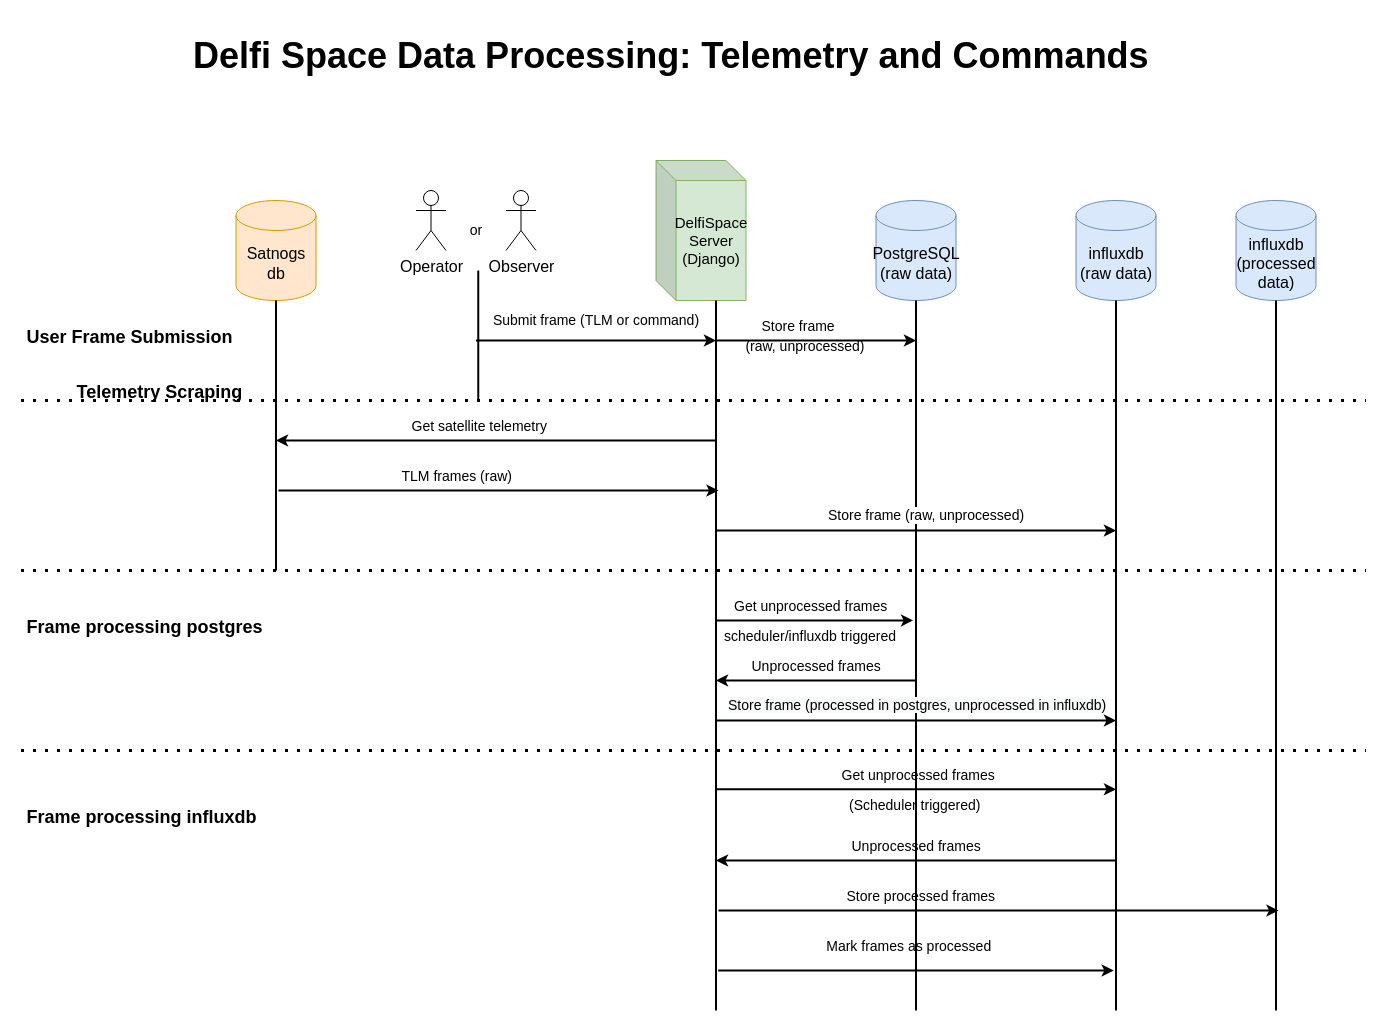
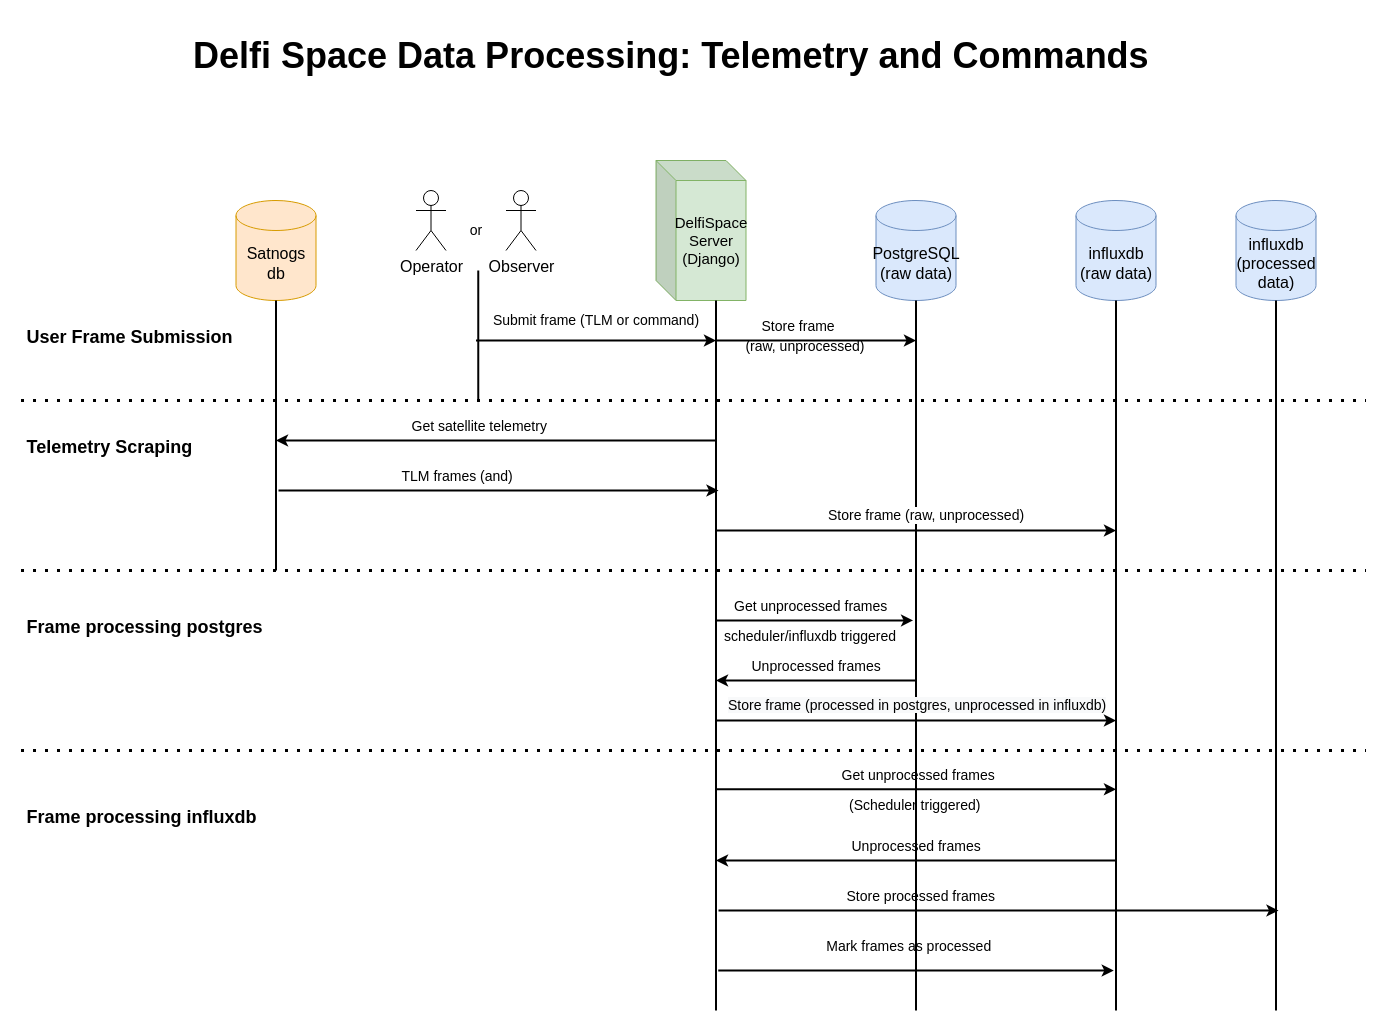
  <mxCell id="0" />
  <mxCell id="1" parent="0" />
  <mxCell id="2" value="&lt;font style=&quot;font-size: 16px;&quot;&gt;PostgreSQL&lt;br&gt;(raw data)&lt;/font&gt;" style="shape=cylinder3;whiteSpace=wrap;html=1;boundedLbl=1;backgroundOutline=1;size=15;fillColor=#dae8fc;strokeColor=#6c8ebf;" vertex="1" parent="1"><mxGeometry x="875.5" y="200" width="80" height="100" as="geometry" /></mxCell>
  <mxCell id="3" value="&lt;font style=&quot;font-size: 16px;&quot;&gt;Operator&lt;/font&gt;" style="shape=umlActor;verticalLabelPosition=bottom;verticalAlign=top;html=1;outlineConnect=0;" vertex="1" parent="1"><mxGeometry x="415.5" y="190" width="30" height="60" as="geometry" /></mxCell>
  <mxCell id="4" value="&lt;font style=&quot;font-size: 16px;&quot;&gt;Observer&lt;/font&gt;" style="shape=umlActor;verticalLabelPosition=bottom;verticalAlign=top;html=1;outlineConnect=0;" vertex="1" parent="1"><mxGeometry x="505.5" y="190" width="30" height="60" as="geometry" /></mxCell>
  <mxCell id="5" value="&lt;font style=&quot;font-size: 16px;&quot;&gt;Satnogs db&lt;/font&gt;" style="shape=cylinder3;whiteSpace=wrap;html=1;boundedLbl=1;backgroundOutline=1;size=15;fillColor=#ffe6cc;strokeColor=#d79b00;" vertex="1" parent="1"><mxGeometry x="235.5" y="200" width="80" height="100" as="geometry" /></mxCell>
  <mxCell id="6" value="&lt;font style=&quot;font-size: 15px;&quot;&gt;DelfiSpace Server (Django)&lt;/font&gt;" style="shape=cube;whiteSpace=wrap;html=1;boundedLbl=1;backgroundOutline=1;darkOpacity=0.05;darkOpacity2=0.1;fillColor=#d5e8d4;strokeColor=#82b366;" vertex="1" parent="1"><mxGeometry x="655.5" y="160" width="90" height="140" as="geometry" /></mxCell>
  <mxCell id="7" value="&lt;font style=&quot;font-size: 16px;&quot;&gt;influxdb&lt;br&gt;(processed data)&lt;/font&gt;" style="shape=cylinder3;whiteSpace=wrap;html=1;boundedLbl=1;backgroundOutline=1;size=15;fillColor=#dae8fc;strokeColor=#6c8ebf;" vertex="1" parent="1"><mxGeometry x="1235.5" y="200" width="80" height="100" as="geometry" /></mxCell>
  <mxCell id="8" value="" style="endArrow=none;html=1;rounded=0;strokeWidth=2;" edge="1" parent="1"><mxGeometry width="50" height="50" relative="1" as="geometry"><mxPoint x="915.5" y="1010" as="sourcePoint" /><mxPoint x="915.5" y="300" as="targetPoint" /></mxGeometry></mxCell>
  <mxCell id="9" value="&lt;font style=&quot;font-size: 14px;&quot;&gt;or&lt;/font&gt;" style="text;html=1;strokeColor=none;fillColor=none;align=center;verticalAlign=middle;whiteSpace=wrap;rounded=0;" vertex="1" parent="1"><mxGeometry x="445.5" y="215" width="60" height="30" as="geometry" /></mxCell>
  <mxCell id="10" value="" style="endArrow=none;html=1;rounded=0;strokeWidth=2;" edge="1" parent="1"><mxGeometry width="50" height="50" relative="1" as="geometry"><mxPoint x="715.5" y="1010" as="sourcePoint" /><mxPoint x="715.5" y="300" as="targetPoint" /><Array as="points"><mxPoint x="715.5" y="460" /></Array></mxGeometry></mxCell>
  <mxCell id="11" value="" style="endArrow=classic;html=1;rounded=0;strokeWidth=2;" edge="1" parent="1"><mxGeometry width="50" height="50" relative="1" as="geometry"><mxPoint x="475.5" y="340" as="sourcePoint" /><mxPoint x="715.5" y="340" as="targetPoint" /></mxGeometry></mxCell>
  <mxCell id="12" value="Submit frame (TLM or command)" style="text;html=1;strokeColor=none;fillColor=none;align=center;verticalAlign=middle;whiteSpace=wrap;rounded=0;strokeWidth=1;fontSize=14;" vertex="1" parent="1"><mxGeometry x="485.5" y="310" width="220" height="20" as="geometry" /></mxCell>
  <mxCell id="13" value="" style="endArrow=none;html=1;rounded=0;strokeWidth=2;" edge="1" parent="1"><mxGeometry width="50" height="50" relative="1" as="geometry"><mxPoint x="477.76" y="400" as="sourcePoint" /><mxPoint x="477.76" y="270" as="targetPoint" /></mxGeometry></mxCell>
  <mxCell id="14" value="" style="endArrow=classic;html=1;rounded=0;strokeWidth=2;" edge="1" parent="1"><mxGeometry width="50" height="50" relative="1" as="geometry"><mxPoint x="715.5" y="340" as="sourcePoint" /><mxPoint x="915.5" y="340" as="targetPoint" /></mxGeometry></mxCell>
  <mxCell id="15" value="Store frame" style="text;strokeColor=none;fillColor=none;align=left;verticalAlign=middle;spacingLeft=4;spacingRight=4;overflow=hidden;points=[[0,0.5],[1,0.5]];portConstraint=eastwest;rotatable=0;strokeWidth=1;fontSize=14;" vertex="1" parent="1"><mxGeometry x="755.5" y="310" width="100" height="30" as="geometry" /></mxCell>
  <mxCell id="16" value="" style="endArrow=classic;html=1;rounded=0;entryX=0.973;entryY=-0.001;entryDx=0;entryDy=0;entryPerimeter=0;strokeWidth=2;" edge="1" parent="1" target="21"><mxGeometry width="50" height="50" relative="1" as="geometry"><mxPoint x="715.5" y="620" as="sourcePoint" /><mxPoint x="923" y="620" as="targetPoint" /></mxGeometry></mxCell>
  <mxCell id="17" value="Get unprocessed frames" style="text;strokeColor=none;fillColor=none;align=left;verticalAlign=middle;spacingLeft=4;spacingRight=4;overflow=hidden;points=[[0,0.5],[1,0.5]];portConstraint=eastwest;rotatable=0;strokeWidth=1;fontSize=14;" vertex="1" parent="1"><mxGeometry x="728" y="590" width="190" height="30" as="geometry" /></mxCell>
  <mxCell id="18" value="" style="endArrow=classic;html=1;rounded=0;strokeWidth=2;" edge="1" parent="1"><mxGeometry width="50" height="50" relative="1" as="geometry"><mxPoint x="915.5" y="680" as="sourcePoint" /><mxPoint x="715.5" y="680" as="targetPoint" /></mxGeometry></mxCell>
  <mxCell id="19" value="Unprocessed frames" style="text;strokeColor=none;fillColor=none;align=left;verticalAlign=middle;spacingLeft=4;spacingRight=4;overflow=hidden;points=[[0,0.5],[1,0.5]];portConstraint=eastwest;rotatable=0;strokeWidth=1;fontSize=14;" vertex="1" parent="1"><mxGeometry x="745.5" y="650" width="140" height="30" as="geometry" /></mxCell>
  <mxCell id="20" value="&lt;font style=&quot;font-size: 16px;&quot;&gt;influxdb&lt;br&gt;(raw data)&lt;/font&gt;" style="shape=cylinder3;whiteSpace=wrap;html=1;boundedLbl=1;backgroundOutline=1;size=15;fillColor=#dae8fc;strokeColor=#6c8ebf;" vertex="1" parent="1"><mxGeometry x="1075.5" y="200" width="80" height="100" as="geometry" /></mxCell>
  <mxCell id="21" value="scheduler/influxdb triggered" style="text;strokeColor=none;fillColor=none;align=left;verticalAlign=middle;spacingLeft=4;spacingRight=4;overflow=hidden;points=[[0,0.5],[1,0.5]];portConstraint=eastwest;rotatable=0;strokeWidth=1;fontSize=14;" vertex="1" parent="1"><mxGeometry x="718" y="620" width="200" height="30" as="geometry" /></mxCell>
  <mxCell id="22" value="" style="endArrow=classic;html=1;rounded=0;strokeWidth=2;" edge="1" parent="1"><mxGeometry width="50" height="50" relative="1" as="geometry"><mxPoint x="715.5" y="720" as="sourcePoint" /><mxPoint x="1115.5" y="720" as="targetPoint" /></mxGeometry></mxCell>
  <mxCell id="23" value="&lt;span style=&quot;color: rgb(0, 0, 0); font-family: Helvetica; font-size: 14px; font-style: normal; font-variant-ligatures: normal; font-variant-caps: normal; font-weight: 400; letter-spacing: normal; orphans: 2; text-align: left; text-indent: 0px; text-transform: none; widows: 2; word-spacing: 0px; -webkit-text-stroke-width: 0px; background-color: rgb(248, 249, 250); text-decoration-thickness: initial; text-decoration-style: initial; text-decoration-color: initial; float: none; display: inline !important;&quot;&gt;Store frame (processed in postgres, unprocessed in influxdb)&lt;/span&gt;" style="text;whiteSpace=wrap;html=1;strokeWidth=1;fontSize=14;" vertex="1" parent="1"><mxGeometry x="725.5" y="690" width="395" height="40" as="geometry" /></mxCell>
  <mxCell id="24" value="" style="endArrow=classic;html=1;rounded=0;strokeWidth=2;" edge="1" parent="1"><mxGeometry width="50" height="50" relative="1" as="geometry"><mxPoint x="1115.5" y="860" as="sourcePoint" /><mxPoint x="715.5" y="860" as="targetPoint" /></mxGeometry></mxCell>
  <mxCell id="25" value="" style="endArrow=classic;html=1;rounded=0;strokeWidth=2;" edge="1" parent="1"><mxGeometry width="50" height="50" relative="1" as="geometry"><mxPoint x="715.5" y="788.82" as="sourcePoint" /><mxPoint x="1115.5" y="788.82" as="targetPoint" /></mxGeometry></mxCell>
  <mxCell id="26" value="Get unprocessed frames" style="text;strokeColor=none;fillColor=none;align=left;verticalAlign=middle;spacingLeft=4;spacingRight=4;overflow=hidden;points=[[0,0.5],[1,0.5]];portConstraint=eastwest;rotatable=0;strokeWidth=1;fontSize=14;" vertex="1" parent="1"><mxGeometry x="835.5" y="758.82" width="190" height="30" as="geometry" /></mxCell>
  <mxCell id="27" value="Unprocessed frames" style="text;strokeColor=none;fillColor=none;align=left;verticalAlign=middle;spacingLeft=4;spacingRight=4;overflow=hidden;points=[[0,0.5],[1,0.5]];portConstraint=eastwest;rotatable=0;strokeWidth=1;fontSize=14;" vertex="1" parent="1"><mxGeometry x="845.5" y="830" width="190" height="30" as="geometry" /></mxCell>
  <mxCell id="28" value="" style="endArrow=classic;html=1;rounded=0;strokeWidth=2;" edge="1" parent="1"><mxGeometry width="50" height="50" relative="1" as="geometry"><mxPoint x="718" y="910" as="sourcePoint" /><mxPoint x="1278" y="910" as="targetPoint" /></mxGeometry></mxCell>
  <mxCell id="29" value="Store processed frames" style="text;strokeColor=none;fillColor=none;align=left;verticalAlign=middle;spacingLeft=4;spacingRight=4;overflow=hidden;points=[[0,0.5],[1,0.5]];portConstraint=eastwest;rotatable=0;strokeWidth=1;fontSize=14;" vertex="1" parent="1"><mxGeometry x="840.5" y="880" width="200" height="30" as="geometry" /></mxCell>
  <mxCell id="30" value="" style="endArrow=none;html=1;rounded=0;entryX=0.5;entryY=1;entryDx=0;entryDy=0;entryPerimeter=0;strokeWidth=2;" edge="1" parent="1" target="7"><mxGeometry width="50" height="50" relative="1" as="geometry"><mxPoint x="1275.5" y="1010" as="sourcePoint" /><mxPoint x="1295.5" y="550" as="targetPoint" /></mxGeometry></mxCell>
  <mxCell id="31" value="" style="endArrow=none;dashed=1;html=1;dashPattern=1 3;strokeWidth=3;rounded=0;" edge="1" parent="1"><mxGeometry width="50" height="50" relative="1" as="geometry"><mxPoint x="20.5" y="570" as="sourcePoint" /><mxPoint x="1365.5" y="570" as="targetPoint" /></mxGeometry></mxCell>
  <mxCell id="32" value="" style="endArrow=none;dashed=1;html=1;dashPattern=1 3;strokeWidth=3;rounded=0;" edge="1" parent="1"><mxGeometry width="50" height="50" relative="1" as="geometry"><mxPoint x="20.5" y="750" as="sourcePoint" /><mxPoint x="1365.5" y="750" as="targetPoint" /></mxGeometry></mxCell>
  <mxCell id="33" value="User Frame Submission" style="text;strokeColor=none;fillColor=none;align=left;verticalAlign=middle;spacingLeft=4;spacingRight=4;overflow=hidden;points=[[0,0.5],[1,0.5]];portConstraint=eastwest;rotatable=0;strokeWidth=1;fontSize=18;fontStyle=1" vertex="1" parent="1"><mxGeometry x="20.5" y="320" width="215" height="30" as="geometry" /></mxCell>
  <mxCell id="34" value="Frame processing postgres" style="text;strokeColor=none;fillColor=none;align=left;verticalAlign=middle;spacingLeft=4;spacingRight=4;overflow=hidden;points=[[0,0.5],[1,0.5]];portConstraint=eastwest;rotatable=0;strokeWidth=1;fontSize=18;fontStyle=1" vertex="1" parent="1"><mxGeometry x="20.5" y="610" width="260" height="30" as="geometry" /></mxCell>
  <mxCell id="35" value="Frame processing influxdb" style="text;strokeColor=none;fillColor=none;align=left;verticalAlign=middle;spacingLeft=4;spacingRight=4;overflow=hidden;points=[[0,0.5],[1,0.5]];portConstraint=eastwest;rotatable=0;strokeWidth=1;fontSize=18;fontStyle=1" vertex="1" parent="1"><mxGeometry x="20.5" y="800" width="375" height="30" as="geometry" /></mxCell>
  <mxCell id="36" value="(Scheduler triggered)" style="text;strokeColor=none;fillColor=none;align=left;verticalAlign=middle;spacingLeft=4;spacingRight=4;overflow=hidden;points=[[0,0.5],[1,0.5]];portConstraint=eastwest;rotatable=0;strokeWidth=1;fontSize=14;" vertex="1" parent="1"><mxGeometry x="843" y="788.82" width="200" height="30" as="geometry" /></mxCell>
  <mxCell id="37" value="" style="endArrow=none;html=1;rounded=0;entryX=0.5;entryY=1;entryDx=0;entryDy=0;entryPerimeter=0;strokeWidth=2;" edge="1" parent="1" target="5"><mxGeometry width="50" height="50" relative="1" as="geometry"><mxPoint x="275.5" y="570" as="sourcePoint" /><mxPoint x="305.5" y="340" as="targetPoint" /></mxGeometry></mxCell>
  <mxCell id="38" value="" style="endArrow=classic;html=1;rounded=0;strokeWidth=2;" edge="1" parent="1"><mxGeometry width="50" height="50" relative="1" as="geometry"><mxPoint x="715.5" y="440" as="sourcePoint" /><mxPoint x="275.5" y="440" as="targetPoint" /></mxGeometry></mxCell>
  <mxCell id="39" value="" style="endArrow=none;dashed=1;html=1;dashPattern=1 3;strokeWidth=3;rounded=0;" edge="1" parent="1"><mxGeometry width="50" height="50" relative="1" as="geometry"><mxPoint x="20.5" y="400" as="sourcePoint" /><mxPoint x="1365.5" y="400" as="targetPoint" /></mxGeometry></mxCell>
  <mxCell id="40" value="Get satellite telemetry" style="text;strokeColor=none;fillColor=none;align=left;verticalAlign=middle;spacingLeft=4;spacingRight=4;overflow=hidden;points=[[0,0.5],[1,0.5]];portConstraint=eastwest;rotatable=0;strokeWidth=1;fontSize=14;" vertex="1" parent="1"><mxGeometry x="405.5" y="410" width="170" height="30" as="geometry" /></mxCell>
  <mxCell id="41" value="" style="endArrow=classic;html=1;rounded=0;strokeWidth=2;" edge="1" parent="1"><mxGeometry width="50" height="50" relative="1" as="geometry"><mxPoint x="278" y="490" as="sourcePoint" /><mxPoint x="718" y="490" as="targetPoint" /></mxGeometry></mxCell>
- <mxCell id="42" value="TLM frames (raw)" style="text;strokeColor=none;fillColor=none;align=left;verticalAlign=middle;spacingLeft=4;spacingRight=4;overflow=hidden;points=[[0,0.5],[1,0.5]];portConstraint=eastwest;rotatable=0;strokeWidth=1;fontSize=14;" vertex="1" parent="1"><mxGeometry x="395.5" y="460" width="165" height="30" as="geometry" /></mxCell>
+ <mxCell id="42" value="TLM frames (and)" style="text;strokeColor=none;fillColor=none;align=left;verticalAlign=middle;spacingLeft=4;spacingRight=4;overflow=hidden;points=[[0,0.5],[1,0.5]];portConstraint=eastwest;rotatable=0;strokeWidth=1;fontSize=14;" vertex="1" parent="1"><mxGeometry x="395.5" y="460" width="165" height="30" as="geometry" /></mxCell>
  <mxCell id="43" value="" style="endArrow=classic;html=1;rounded=0;strokeWidth=2;" edge="1" parent="1"><mxGeometry width="50" height="50" relative="1" as="geometry"><mxPoint x="715.5" y="530" as="sourcePoint" /><mxPoint x="1115.5" y="530" as="targetPoint" /></mxGeometry></mxCell>
  <mxCell id="44" value="&lt;span style=&quot;color: rgb(0, 0, 0); font-family: Helvetica; font-size: 14px; font-style: normal; font-variant-ligatures: normal; font-variant-caps: normal; font-weight: 400; letter-spacing: normal; orphans: 2; text-align: left; text-indent: 0px; text-transform: none; widows: 2; word-spacing: 0px; -webkit-text-stroke-width: 0px; text-decoration-thickness: initial; text-decoration-style: initial; text-decoration-color: initial; float: none; display: inline !important;&quot;&gt;Store frame (raw, unprocessed)&lt;/span&gt;" style="text;whiteSpace=wrap;html=1;strokeWidth=1;fontSize=14;labelBackgroundColor=default;" vertex="1" parent="1"><mxGeometry x="825.5" y="500" width="370" height="40" as="geometry" /></mxCell>
- <mxCell id="45" value="Telemetry Scraping" style="text;strokeColor=none;fillColor=none;align=left;verticalAlign=middle;spacingLeft=4;spacingRight=4;overflow=hidden;points=[[0,0.5],[1,0.5]];portConstraint=eastwest;rotatable=0;strokeWidth=1;fontSize=18;fontStyle=1" vertex="1" parent="1"><mxGeometry x="70.5" y="375" width="205" height="30" as="geometry" /></mxCell>
+ <mxCell id="45" value="Telemetry Scraping" style="text;strokeColor=none;fillColor=none;align=left;verticalAlign=middle;spacingLeft=4;spacingRight=4;overflow=hidden;points=[[0,0.5],[1,0.5]];portConstraint=eastwest;rotatable=0;strokeWidth=1;fontSize=18;fontStyle=1" vertex="1" parent="1"><mxGeometry x="20.5" y="430" width="205" height="30" as="geometry" /></mxCell>
  <mxCell id="46" value=" (raw, unprocessed)" style="text;strokeColor=none;fillColor=none;align=left;verticalAlign=middle;spacingLeft=4;spacingRight=4;overflow=hidden;points=[[0,0.5],[1,0.5]];portConstraint=eastwest;rotatable=0;fontSize=14;" vertex="1" parent="1"><mxGeometry x="735.5" y="330" width="140" height="30" as="geometry" /></mxCell>
  <mxCell id="47" value="" style="endArrow=none;html=1;rounded=0;entryX=0.5;entryY=1;entryDx=0;entryDy=0;entryPerimeter=0;strokeWidth=2;" edge="1" parent="1" target="20"><mxGeometry width="50" height="50" relative="1" as="geometry"><mxPoint x="1115.5" y="1010" as="sourcePoint" /><mxPoint x="1114.5" y="310" as="targetPoint" /></mxGeometry></mxCell>
  <mxCell id="48" value="" style="endArrow=classic;html=1;rounded=0;fontSize=14;strokeWidth=2;" edge="1" parent="1"><mxGeometry width="50" height="50" relative="1" as="geometry"><mxPoint x="717.75" y="970" as="sourcePoint" /><mxPoint x="1113.25" y="970" as="targetPoint" /></mxGeometry></mxCell>
  <mxCell id="49" value="Mark frames as processed" style="text;strokeColor=none;fillColor=none;align=left;verticalAlign=middle;spacingLeft=4;spacingRight=4;overflow=hidden;points=[[0,0.5],[1,0.5]];portConstraint=eastwest;rotatable=0;strokeWidth=1;fontSize=14;" vertex="1" parent="1"><mxGeometry x="820.25" y="930" width="205" height="30" as="geometry" /></mxCell>
  <mxCell id="50" value="&lt;h1&gt;Delfi Space Data Processing: Telemetry and Commands&lt;/h1&gt;" style="text;html=1;strokeColor=none;fillColor=none;spacing=5;spacingTop=-20;whiteSpace=wrap;overflow=hidden;rounded=0;fontSize=18;" vertex="1" parent="1"><mxGeometry x="188" y="20" width="982.5" height="120" as="geometry" /></mxCell>
